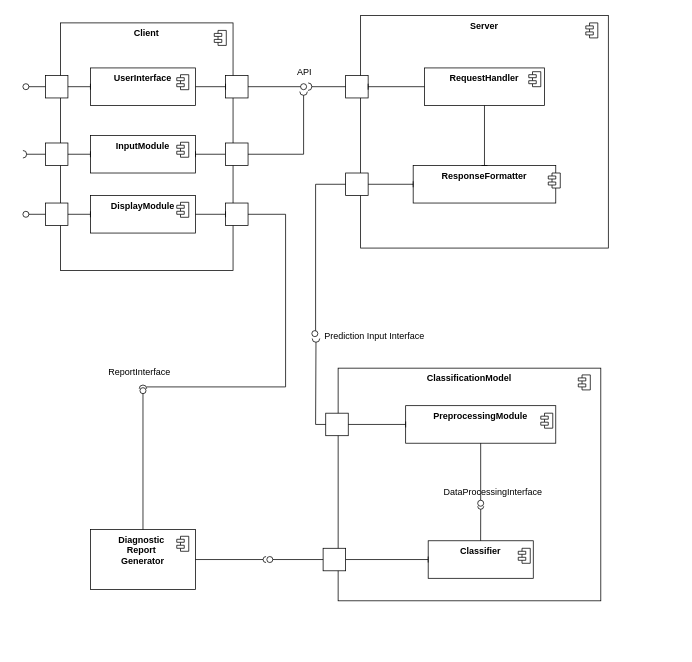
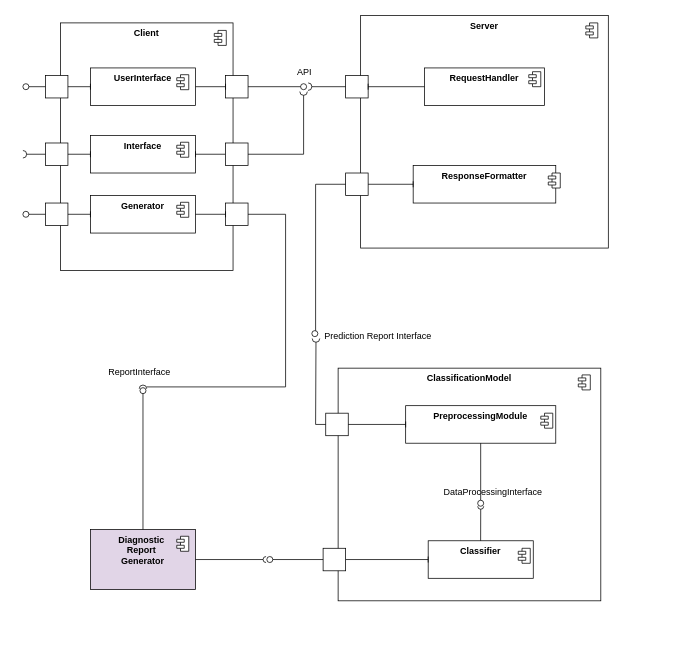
  <mxCell id="0" />
  <mxCell id="1" parent="0" />
  <mxCell id="2" value="" style="group" connectable="0" vertex="1" parent="1"><mxGeometry y="30" width="340" height="340" as="geometry" x="20" /></mxCell>
  <mxCell id="3" value="Client" style="fontStyle=1;align=center;verticalAlign=top;childLayout=stackLayout;horizontal=1;horizontalStack=0;resizeParent=1;resizeParentMax=0;resizeLast=0;marginBottom=0;container=0;" vertex="1" parent="2"><mxGeometry x="60" width="230" height="330" as="geometry" /></mxCell>
  <mxCell id="4" value="" style="group" connectable="0" vertex="1" parent="2"><mxGeometry x="100" y="60" width="140" height="80" as="geometry" /></mxCell>
  <mxCell id="5" value="UserInterface" style="fontStyle=1;align=center;verticalAlign=top;childLayout=stackLayout;horizontal=1;horizontalStack=0;resizeParent=1;resizeParentMax=0;resizeLast=0;marginBottom=0;container=0;" vertex="1" parent="4"><mxGeometry width="140" height="50" as="geometry" /></mxCell>
  <mxCell id="6" value="" style="shape=module;jettyWidth=10;jettyHeight=4;container=0;" vertex="1" parent="4"><mxGeometry x="115" y="9" width="16" height="20" as="geometry"><mxPoint x="-25" y="9" as="offset" /></mxGeometry></mxCell>
  <mxCell id="7" value="" style="shape=module;jettyWidth=10;jettyHeight=4;container=0;" vertex="1" parent="2"><mxGeometry x="265" y="10" width="16" height="20" as="geometry"><mxPoint x="-25" y="9" as="offset" /></mxGeometry></mxCell>
  <mxCell id="8" value="" style="group" connectable="0" vertex="1" parent="2"><mxGeometry x="100" y="150" width="140" height="80" as="geometry" /></mxCell>
- <mxCell id="9" value="InputModule" style="fontStyle=1;align=center;verticalAlign=top;childLayout=stackLayout;horizontal=1;horizontalStack=0;resizeParent=1;resizeParentMax=0;resizeLast=0;marginBottom=0;container=0;" vertex="1" parent="8"><mxGeometry width="140" height="50" as="geometry" /></mxCell>
+ <mxCell id="9" value="Interface" style="fontStyle=1;align=center;verticalAlign=top;childLayout=stackLayout;horizontal=1;horizontalStack=0;resizeParent=1;resizeParentMax=0;resizeLast=0;marginBottom=0;container=0;" vertex="1" parent="8"><mxGeometry width="140" height="50" as="geometry" /></mxCell>
  <mxCell id="10" value="" style="shape=module;jettyWidth=10;jettyHeight=4;container=0;" vertex="1" parent="8"><mxGeometry x="115" y="9" width="16" height="20" as="geometry"><mxPoint x="-25" y="9" as="offset" /></mxGeometry></mxCell>
  <mxCell id="11" value="" style="group" connectable="0" vertex="1" parent="2"><mxGeometry x="100" y="230" width="140" height="80" as="geometry" /></mxCell>
- <mxCell id="12" value="DisplayModule" style="fontStyle=1;align=center;verticalAlign=top;childLayout=stackLayout;horizontal=1;horizontalStack=0;resizeParent=1;resizeParentMax=0;resizeLast=0;marginBottom=0;container=0;" vertex="1" parent="11"><mxGeometry width="140" height="50" as="geometry" /></mxCell>
+ <mxCell id="12" value="Generator" style="fontStyle=1;align=center;verticalAlign=top;childLayout=stackLayout;horizontal=1;horizontalStack=0;resizeParent=1;resizeParentMax=0;resizeLast=0;marginBottom=0;container=0;" vertex="1" parent="11"><mxGeometry width="140" height="50" as="geometry" /></mxCell>
  <mxCell id="13" value="" style="shape=module;jettyWidth=10;jettyHeight=4;container=0;" vertex="1" parent="11"><mxGeometry x="115" y="9" width="16" height="20" as="geometry"><mxPoint x="-25" y="9" as="offset" /></mxGeometry></mxCell>
  <mxCell id="14" value="" style="group;flipH=1;" connectable="0" vertex="1" parent="2"><mxGeometry x="10" y="70" width="60" height="30" as="geometry" /></mxCell>
  <mxCell id="15" value="" style="html=1;rounded=0;" vertex="1" parent="14"><mxGeometry x="30" width="30" height="30" as="geometry" /></mxCell>
  <mxCell id="16" value="" style="endArrow=none;html=1;rounded=0;align=center;verticalAlign=top;endFill=0;labelBackgroundColor=none;endSize=2;" edge="1" parent="14" source="15" target="17"><mxGeometry relative="1" as="geometry" /></mxCell>
  <mxCell id="17" value="" style="ellipse;html=1;fontSize=11;align=center;fillColor=none;points=[];aspect=fixed;resizable=0;verticalAlign=bottom;labelPosition=center;verticalLabelPosition=top;flipH=1;" vertex="1" parent="14"><mxGeometry y="11" width="8" height="8" as="geometry" /></mxCell>
  <mxCell id="18" style="edgeStyle=orthogonalEdgeStyle;rounded=0;orthogonalLoop=1;jettySize=auto;html=1;exitX=1;exitY=0.5;exitDx=0;exitDy=0;entryX=0;entryY=0.5;entryDx=0;entryDy=0;endArrow=baseDash;endFill=0;" edge="1" parent="2" source="15" target="5"><mxGeometry relative="1" as="geometry"><Array as="points"><mxPoint x="100" y="85" /></Array></mxGeometry></mxCell>
  <mxCell id="19" value="" style="group;flipH=1;" connectable="0" vertex="1" parent="2"><mxGeometry x="10" y="240" width="60" height="30" as="geometry" /></mxCell>
  <mxCell id="20" value="" style="html=1;rounded=0;" vertex="1" parent="19"><mxGeometry x="30" width="30" height="30" as="geometry" /></mxCell>
  <mxCell id="21" value="" style="endArrow=none;html=1;rounded=0;align=center;verticalAlign=top;endFill=0;labelBackgroundColor=none;endSize=2;" edge="1" parent="19" source="20" target="22"><mxGeometry relative="1" as="geometry" /></mxCell>
  <mxCell id="22" value="" style="ellipse;html=1;fontSize=11;align=center;fillColor=none;points=[];aspect=fixed;resizable=0;verticalAlign=bottom;labelPosition=center;verticalLabelPosition=top;flipH=1;" vertex="1" parent="19"><mxGeometry y="11" width="8" height="8" as="geometry" /></mxCell>
  <mxCell id="23" style="edgeStyle=orthogonalEdgeStyle;rounded=0;orthogonalLoop=1;jettySize=auto;html=1;exitX=1;exitY=0.5;exitDx=0;exitDy=0;entryX=0;entryY=0.5;entryDx=0;entryDy=0;endArrow=baseDash;endFill=0;" edge="1" parent="2" source="20" target="12"><mxGeometry relative="1" as="geometry" /></mxCell>
  <mxCell id="24" value="" style="group;flipH=1;" connectable="0" vertex="1" parent="2"><mxGeometry x="10" y="160" width="60" height="30" as="geometry" /></mxCell>
  <mxCell id="25" value="" style="html=1;rounded=0;" vertex="1" parent="24"><mxGeometry x="30" width="30" height="30" as="geometry" /></mxCell>
  <mxCell id="26" value="" style="endArrow=none;html=1;rounded=0;align=center;verticalAlign=top;endFill=0;labelBackgroundColor=none;endSize=2;" edge="1" parent="24" source="25" target="27"><mxGeometry relative="1" as="geometry" /></mxCell>
  <mxCell id="27" value="" style="shape=requiredInterface;html=1;fontSize=11;align=center;fillColor=none;points=[];aspect=fixed;resizable=0;verticalAlign=bottom;labelPosition=center;verticalLabelPosition=top;flipH=1;rotation=-180;" vertex="1" parent="24"><mxGeometry y="10" width="5" height="10" as="geometry" /></mxCell>
  <mxCell id="28" style="edgeStyle=orthogonalEdgeStyle;rounded=0;orthogonalLoop=1;jettySize=auto;html=1;exitX=1;exitY=0.5;exitDx=0;exitDy=0;entryX=0;entryY=0.5;entryDx=0;entryDy=0;endArrow=baseDash;endFill=0;" edge="1" parent="2" source="25" target="9"><mxGeometry relative="1" as="geometry" /></mxCell>
  <mxCell id="29" value="" style="html=1;rounded=0;" vertex="1" parent="2"><mxGeometry x="280" y="70" width="30" height="30" as="geometry" /></mxCell>
  <mxCell id="30" value="" style="edgeStyle=orthogonalEdgeStyle;rounded=0;orthogonalLoop=1;jettySize=auto;html=1;endArrow=baseDash;endFill=0;" edge="1" parent="2" source="5" target="29"><mxGeometry relative="1" as="geometry" /></mxCell>
  <mxCell id="31" style="edgeStyle=orthogonalEdgeStyle;rounded=0;orthogonalLoop=1;jettySize=auto;html=1;entryX=1;entryY=0.5;entryDx=0;entryDy=0;endArrow=baseDash;endFill=0;" edge="1" parent="2" source="32" target="9"><mxGeometry relative="1" as="geometry" /></mxCell>
  <mxCell id="32" value="" style="html=1;rounded=0;" vertex="1" parent="2"><mxGeometry x="280" y="160" width="30" height="30" as="geometry" /></mxCell>
  <mxCell id="33" value="" style="html=1;rounded=0;" vertex="1" parent="2"><mxGeometry x="280" y="240" width="30" height="30" as="geometry" /></mxCell>
  <mxCell id="34" style="edgeStyle=orthogonalEdgeStyle;rounded=0;orthogonalLoop=1;jettySize=auto;html=1;exitX=1;exitY=0.5;exitDx=0;exitDy=0;entryX=0;entryY=0.5;entryDx=0;entryDy=0;endArrow=baseDash;endFill=0;" edge="1" parent="2" source="12" target="33"><mxGeometry relative="1" as="geometry" /></mxCell>
  <mxCell id="35" value="" style="group" connectable="0" vertex="1" parent="1"><mxGeometry x="480" width="420" height="540" as="geometry" y="20" /></mxCell>
  <mxCell id="36" value="" style="group" connectable="0" vertex="1" parent="35"><mxGeometry width="340" height="310" as="geometry" /></mxCell>
  <mxCell id="37" value="Server" style="fontStyle=1;align=center;verticalAlign=top;childLayout=stackLayout;horizontal=1;horizontalStack=0;resizeParent=1;resizeParentMax=0;resizeLast=0;marginBottom=0;container=0;" vertex="1" parent="36"><mxGeometry width="330" height="310" as="geometry" /></mxCell>
  <mxCell id="38" value="" style="shape=module;jettyWidth=10;jettyHeight=4;container=0;" vertex="1" parent="36"><mxGeometry x="300" y="10" width="16" height="20" as="geometry"><mxPoint x="-25" y="9" as="offset" /></mxGeometry></mxCell>
  <mxCell id="39" value="" style="group" connectable="0" vertex="1" parent="36"><mxGeometry x="85" y="70" width="160" height="50" as="geometry" /></mxCell>
  <mxCell id="40" value="RequestHandler" style="fontStyle=1;align=center;verticalAlign=top;childLayout=stackLayout;horizontal=1;horizontalStack=0;resizeParent=1;resizeParentMax=0;resizeLast=0;marginBottom=0;container=0;" vertex="1" parent="39"><mxGeometry width="160" height="50" as="geometry" /></mxCell>
  <mxCell id="41" value="" style="shape=module;jettyWidth=10;jettyHeight=4;container=0;" vertex="1" parent="39"><mxGeometry x="139" y="5" width="16" height="20" as="geometry"><mxPoint x="-25" y="9" as="offset" /></mxGeometry></mxCell>
  <mxCell id="42" value="ResponseFormatter" style="fontStyle=1;align=center;verticalAlign=top;childLayout=stackLayout;horizontal=1;horizontalStack=0;resizeParent=1;resizeParentMax=0;resizeLast=0;marginBottom=0;container=0;" vertex="1" parent="36"><mxGeometry x="70" y="200" width="190" height="50" as="geometry" /></mxCell>
  <mxCell id="43" value="" style="shape=module;jettyWidth=10;jettyHeight=4;container=0;" vertex="1" parent="36"><mxGeometry x="250" y="210" width="16" height="20" as="geometry"><mxPoint x="-25" y="9" as="offset" /></mxGeometry></mxCell>
- <mxCell id="44" style="edgeStyle=orthogonalEdgeStyle;rounded=0;orthogonalLoop=1;jettySize=auto;html=1;exitX=0.5;exitY=1;exitDx=0;exitDy=0;endArrow=baseDash;endFill=0;" edge="1" parent="36" source="40" target="42"><mxGeometry relative="1" as="geometry" /></mxCell>
  <mxCell id="45" value="" style="group;flipH=1;" connectable="0" vertex="1" parent="36"><mxGeometry x="-50" y="210" width="60" height="30" as="geometry" /></mxCell>
  <mxCell id="46" value="" style="html=1;rounded=0;" vertex="1" parent="45"><mxGeometry x="30" width="30" height="30" as="geometry" /></mxCell>
  <mxCell id="47" value="" style="edgeStyle=orthogonalEdgeStyle;rounded=0;orthogonalLoop=1;jettySize=auto;html=1;endArrow=baseDash;endFill=0;" edge="1" parent="36" source="46" target="42"><mxGeometry relative="1" as="geometry" /></mxCell>
- <mxCell id="48" value="Prediction Input Interface" style="text;whiteSpace=wrap;html=1;" vertex="1" parent="35"><mxGeometry x="-50" y="413" width="170" height="40" as="geometry" /></mxCell>
+ <mxCell id="48" value="Prediction Report Interface" style="text;whiteSpace=wrap;html=1;" vertex="1" parent="35"><mxGeometry x="-50" y="413" width="170" height="40" as="geometry" /></mxCell>
  <mxCell id="49" value="" style="group" connectable="0" vertex="1" parent="1"><mxGeometry x="120" y="705" width="140" height="80" as="geometry" /></mxCell>
- <mxCell id="50" value="Diagnostic &#10;Report &#10;Generator" style="fontStyle=1;align=center;verticalAlign=top;childLayout=stackLayout;horizontal=1;horizontalStack=0;resizeParent=1;resizeParentMax=0;resizeLast=0;marginBottom=0;container=0;" vertex="1" parent="49"><mxGeometry width="140" height="80" as="geometry" /></mxCell>
+ <mxCell id="50" value="Diagnostic &#10;Report &#10;Generator" style="fontStyle=1;align=center;verticalAlign=top;childLayout=stackLayout;horizontal=1;horizontalStack=0;resizeParent=1;resizeParentMax=0;resizeLast=0;marginBottom=0;container=0;fillColor=#e1d5e7;" vertex="1" parent="49"><mxGeometry width="140" height="80" as="geometry" /></mxCell>
  <mxCell id="51" value="" style="shape=module;jettyWidth=10;jettyHeight=4;container=0;" vertex="1" parent="49"><mxGeometry x="115" y="9" width="16" height="20" as="geometry"><mxPoint x="-25" y="9" as="offset" /></mxGeometry></mxCell>
  <mxCell id="52" value="" style="ellipse;html=1;fontSize=11;align=center;fillColor=none;points=[];aspect=fixed;resizable=0;verticalAlign=bottom;labelPosition=center;verticalLabelPosition=top;flipH=1;" vertex="1" parent="1"><mxGeometry x="400" y="111" width="8" height="8" as="geometry" /></mxCell>
  <mxCell id="53" value="" style="endArrow=none;html=1;rounded=0;align=center;verticalAlign=top;endFill=0;labelBackgroundColor=none;endSize=2;" edge="1" parent="1" source="29" target="52"><mxGeometry relative="1" as="geometry" /></mxCell>
  <mxCell id="54" value="" style="group;flipH=1;" connectable="0" vertex="1" parent="1"><mxGeometry x="430" y="100" width="60" height="30" as="geometry" /></mxCell>
  <mxCell id="55" value="" style="group;flipH=1;" connectable="0" vertex="1" parent="54"><mxGeometry x="30" width="30" height="30" as="geometry" /></mxCell>
  <mxCell id="56" value="" style="html=1;rounded=0;" vertex="1" parent="55"><mxGeometry width="30" height="30" as="geometry" /></mxCell>
  <mxCell id="57" value="" style="shape=requiredInterface;html=1;fontSize=11;align=center;fillColor=none;points=[];aspect=fixed;resizable=0;verticalAlign=bottom;labelPosition=center;verticalLabelPosition=top;flipH=0;rotation=1;" vertex="1" parent="1"><mxGeometry x="410" y="110" width="5" height="10" as="geometry" /></mxCell>
  <mxCell id="58" value="" style="endArrow=none;html=1;rounded=0;align=center;verticalAlign=top;endFill=0;labelBackgroundColor=none;endSize=2;" edge="1" parent="1" source="56" target="57"><mxGeometry relative="1" as="geometry" /></mxCell>
  <mxCell id="59" value="API" style="text;html=1;align=center;verticalAlign=middle;resizable=0;points=[];autosize=1;strokeColor=none;fillColor=none;" vertex="1" parent="1"><mxGeometry x="385" y="81" width="40" height="30" as="geometry" /></mxCell>
  <mxCell id="60" value="" style="edgeStyle=orthogonalEdgeStyle;rounded=0;orthogonalLoop=1;jettySize=auto;html=1;endArrow=baseDash;endFill=0;" edge="1" parent="1" source="40" target="56"><mxGeometry relative="1" as="geometry" /></mxCell>
  <mxCell id="61" value="" style="shape=requiredInterface;html=1;fontSize=11;align=center;fillColor=none;points=[];aspect=fixed;resizable=0;verticalAlign=bottom;labelPosition=center;verticalLabelPosition=top;flipH=0;flipV=1;rotation=90;" vertex="1" parent="1"><mxGeometry x="401.5" y="119" width="5" height="10" as="geometry" /></mxCell>
  <mxCell id="62" value="" style="endArrow=none;html=1;rounded=0;align=center;verticalAlign=top;endFill=0;labelBackgroundColor=none;endSize=2;edgeStyle=orthogonalEdgeStyle;" edge="1" parent="1" source="32" target="61"><mxGeometry relative="1" as="geometry" /></mxCell>
  <mxCell id="63" value="" style="group" connectable="0" vertex="1" parent="1"><mxGeometry x="450" y="490" width="350" height="370" as="geometry" /></mxCell>
  <mxCell id="64" value="ClassificationModel" style="fontStyle=1;align=center;verticalAlign=top;childLayout=stackLayout;horizontal=1;horizontalStack=0;resizeParent=1;resizeParentMax=0;resizeLast=0;marginBottom=0;container=0;" vertex="1" parent="63"><mxGeometry width="350" height="310" as="geometry" /></mxCell>
  <mxCell id="65" value="" style="shape=module;jettyWidth=10;jettyHeight=4;container=0;" vertex="1" parent="63"><mxGeometry x="320" y="9" width="16" height="20" as="geometry"><mxPoint x="-25" y="9" as="offset" /></mxGeometry></mxCell>
  <mxCell id="66" value="" style="group" connectable="0" vertex="1" parent="63"><mxGeometry x="90" y="50" width="200" height="80" as="geometry" /></mxCell>
  <mxCell id="67" value="PreprocessingModule" style="fontStyle=1;align=center;verticalAlign=top;childLayout=stackLayout;horizontal=1;horizontalStack=0;resizeParent=1;resizeParentMax=0;resizeLast=0;marginBottom=0;container=0;" vertex="1" parent="66"><mxGeometry width="200" height="50" as="geometry" /></mxCell>
  <mxCell id="68" value="" style="shape=module;jettyWidth=10;jettyHeight=4;container=0;" vertex="1" parent="66"><mxGeometry x="180" y="10" width="16" height="20" as="geometry"><mxPoint x="-25" y="9" as="offset" /></mxGeometry></mxCell>
  <mxCell id="69" value="" style="group;flipH=1;" connectable="0" vertex="1" parent="63"><mxGeometry x="-100" y="60" width="113.5" height="30" as="geometry" /></mxCell>
  <mxCell id="70" value="" style="html=1;rounded=0;" vertex="1" parent="69"><mxGeometry x="83.5" width="30" height="30" as="geometry" /></mxCell>
  <mxCell id="71" value="" style="edgeStyle=orthogonalEdgeStyle;rounded=0;orthogonalLoop=1;jettySize=auto;html=1;endArrow=baseDash;endFill=0;" edge="1" parent="63" source="70" target="67"><mxGeometry relative="1" as="geometry" /></mxCell>
  <mxCell id="72" value="" style="group" connectable="0" vertex="1" parent="63"><mxGeometry x="120" y="230" width="140" height="50" as="geometry" /></mxCell>
  <mxCell id="73" value="Classifier" style="fontStyle=1;align=center;verticalAlign=top;childLayout=stackLayout;horizontal=1;horizontalStack=0;resizeParent=1;resizeParentMax=0;resizeLast=0;marginBottom=0;container=0;" vertex="1" parent="72"><mxGeometry width="140" height="50" as="geometry" /></mxCell>
  <mxCell id="74" value="" style="shape=module;jettyWidth=10;jettyHeight=4;container=0;" vertex="1" parent="72"><mxGeometry x="120" y="10" width="16" height="20" as="geometry"><mxPoint x="-25" y="9" as="offset" /></mxGeometry></mxCell>
  <mxCell id="75" value="" style="html=1;verticalAlign=bottom;labelBackgroundColor=none;startArrow=halfCircle;startFill=0;startSize=2;endArrow=none;rounded=0;entryX=0.5;entryY=0;entryDx=0;entryDy=0;" edge="1" parent="63"><mxGeometry x="-1" y="3" relative="1" as="geometry"><mxPoint x="190" y="184" as="sourcePoint" /><mxPoint x="189.89" y="230" as="targetPoint" /><Array as="points" /></mxGeometry></mxCell>
  <mxCell id="76" value="" style="html=1;verticalAlign=bottom;labelBackgroundColor=none;startArrow=oval;startFill=0;startSize=8;endArrow=none;rounded=0;entryX=0.5;entryY=1;entryDx=0;entryDy=0;" edge="1" parent="63"><mxGeometry x="-1" y="3" relative="1" as="geometry"><mxPoint x="189.94" y="180" as="sourcePoint" /><mxPoint x="189.94" y="100" as="targetPoint" /></mxGeometry></mxCell>
  <mxCell id="77" value="DataProcessingInterface" style="text;html=1;align=center;verticalAlign=middle;resizable=0;points=[];autosize=1;strokeColor=none;fillColor=none;" vertex="1" parent="63"><mxGeometry x="131" y="150" width="150" height="30" as="geometry" /></mxCell>
  <mxCell id="78" value="" style="ellipse;html=1;fontSize=11;align=center;fillColor=none;points=[];aspect=fixed;resizable=0;verticalAlign=bottom;labelPosition=center;verticalLabelPosition=top;flipH=1;" vertex="1" parent="1"><mxGeometry x="415" y="440" width="8" height="8" as="geometry" /></mxCell>
  <mxCell id="79" value="" style="endArrow=none;html=1;rounded=0;align=center;verticalAlign=top;endFill=0;labelBackgroundColor=none;endSize=2;edgeStyle=orthogonalEdgeStyle;" edge="1" parent="1" source="46" target="78"><mxGeometry relative="1" as="geometry"><Array as="points"><mxPoint x="420" y="245" /><mxPoint x="420" y="444" /></Array></mxGeometry></mxCell>
  <mxCell id="80" value="" style="shape=requiredInterface;html=1;fontSize=11;align=center;fillColor=none;points=[];aspect=fixed;resizable=0;verticalAlign=bottom;labelPosition=center;verticalLabelPosition=top;flipH=0;rotation=90;" vertex="1" parent="1"><mxGeometry x="418" y="448" width="5" height="10" as="geometry" /></mxCell>
  <mxCell id="81" value="" style="endArrow=none;html=1;rounded=0;align=center;verticalAlign=top;endFill=0;labelBackgroundColor=none;endSize=0;edgeStyle=orthogonalEdgeStyle;" edge="1" parent="1" source="70" target="80"><mxGeometry relative="1" as="geometry"><Array as="points"><mxPoint x="420" y="565" /></Array></mxGeometry></mxCell>
  <mxCell id="82" value="" style="group;flipH=1;" connectable="0" vertex="1" parent="1"><mxGeometry x="355" y="730" width="60" height="30" as="geometry" /></mxCell>
  <mxCell id="83" value="" style="ellipse;html=1;fontSize=11;align=center;fillColor=none;points=[];aspect=fixed;resizable=0;verticalAlign=bottom;labelPosition=center;verticalLabelPosition=top;flipH=1;" vertex="1" parent="82"><mxGeometry y="11" width="8" height="8" as="geometry" /></mxCell>
  <mxCell id="84" value="" style="edgeStyle=orthogonalEdgeStyle;rounded=0;orthogonalLoop=1;jettySize=auto;html=1;endArrow=baseDash;endFill=0;" edge="1" parent="1" source="85" target="73"><mxGeometry relative="1" as="geometry" /></mxCell>
  <mxCell id="85" value="" style="html=1;rounded=0;" vertex="1" parent="1"><mxGeometry x="430" y="730" width="30" height="30" as="geometry" /></mxCell>
  <mxCell id="86" value="" style="endArrow=none;html=1;rounded=0;align=center;verticalAlign=top;endFill=0;labelBackgroundColor=none;endSize=2;" edge="1" parent="1" source="85" target="83"><mxGeometry relative="1" as="geometry" /></mxCell>
  <mxCell id="87" value="" style="html=1;verticalAlign=bottom;labelBackgroundColor=none;startArrow=halfCircle;startFill=0;startSize=2;endArrow=none;rounded=0;" edge="1" parent="1"><mxGeometry x="-1" y="3" relative="1" as="geometry"><mxPoint x="354" y="745" as="sourcePoint" /><mxPoint x="260" y="745" as="targetPoint" /></mxGeometry></mxCell>
  <mxCell id="88" value="" style="html=1;verticalAlign=bottom;labelBackgroundColor=none;startArrow=oval;startFill=0;startSize=8;endArrow=none;rounded=0;entryX=0.5;entryY=0;entryDx=0;entryDy=0;" edge="1" parent="1" target="50"><mxGeometry x="-1" y="3" relative="1" as="geometry"><mxPoint x="190" y="520" as="sourcePoint" /><mxPoint x="370" y="650" as="targetPoint" /></mxGeometry></mxCell>
  <mxCell id="89" value="" style="shape=requiredInterface;html=1;fontSize=11;align=center;fillColor=none;points=[];aspect=fixed;resizable=0;verticalAlign=bottom;labelPosition=center;verticalLabelPosition=top;flipH=1;rotation=90;" vertex="1" parent="1"><mxGeometry x="187.5" y="510" width="5" height="10" as="geometry" /></mxCell>
  <mxCell id="90" value="" style="endArrow=none;html=1;rounded=0;align=center;verticalAlign=top;endFill=0;labelBackgroundColor=none;endSize=2;edgeStyle=orthogonalEdgeStyle;" edge="1" parent="1" source="33" target="89"><mxGeometry relative="1" as="geometry"><Array as="points"><mxPoint x="380" y="285" /><mxPoint x="380" y="515" /></Array></mxGeometry></mxCell>
  <mxCell id="91" value="ReportInterface" style="text;html=1;align=center;verticalAlign=middle;resizable=0;points=[];autosize=1;strokeColor=none;fillColor=none;" vertex="1" parent="1"><mxGeometry x="130" y="480" width="110" height="30" as="geometry" /></mxCell>
